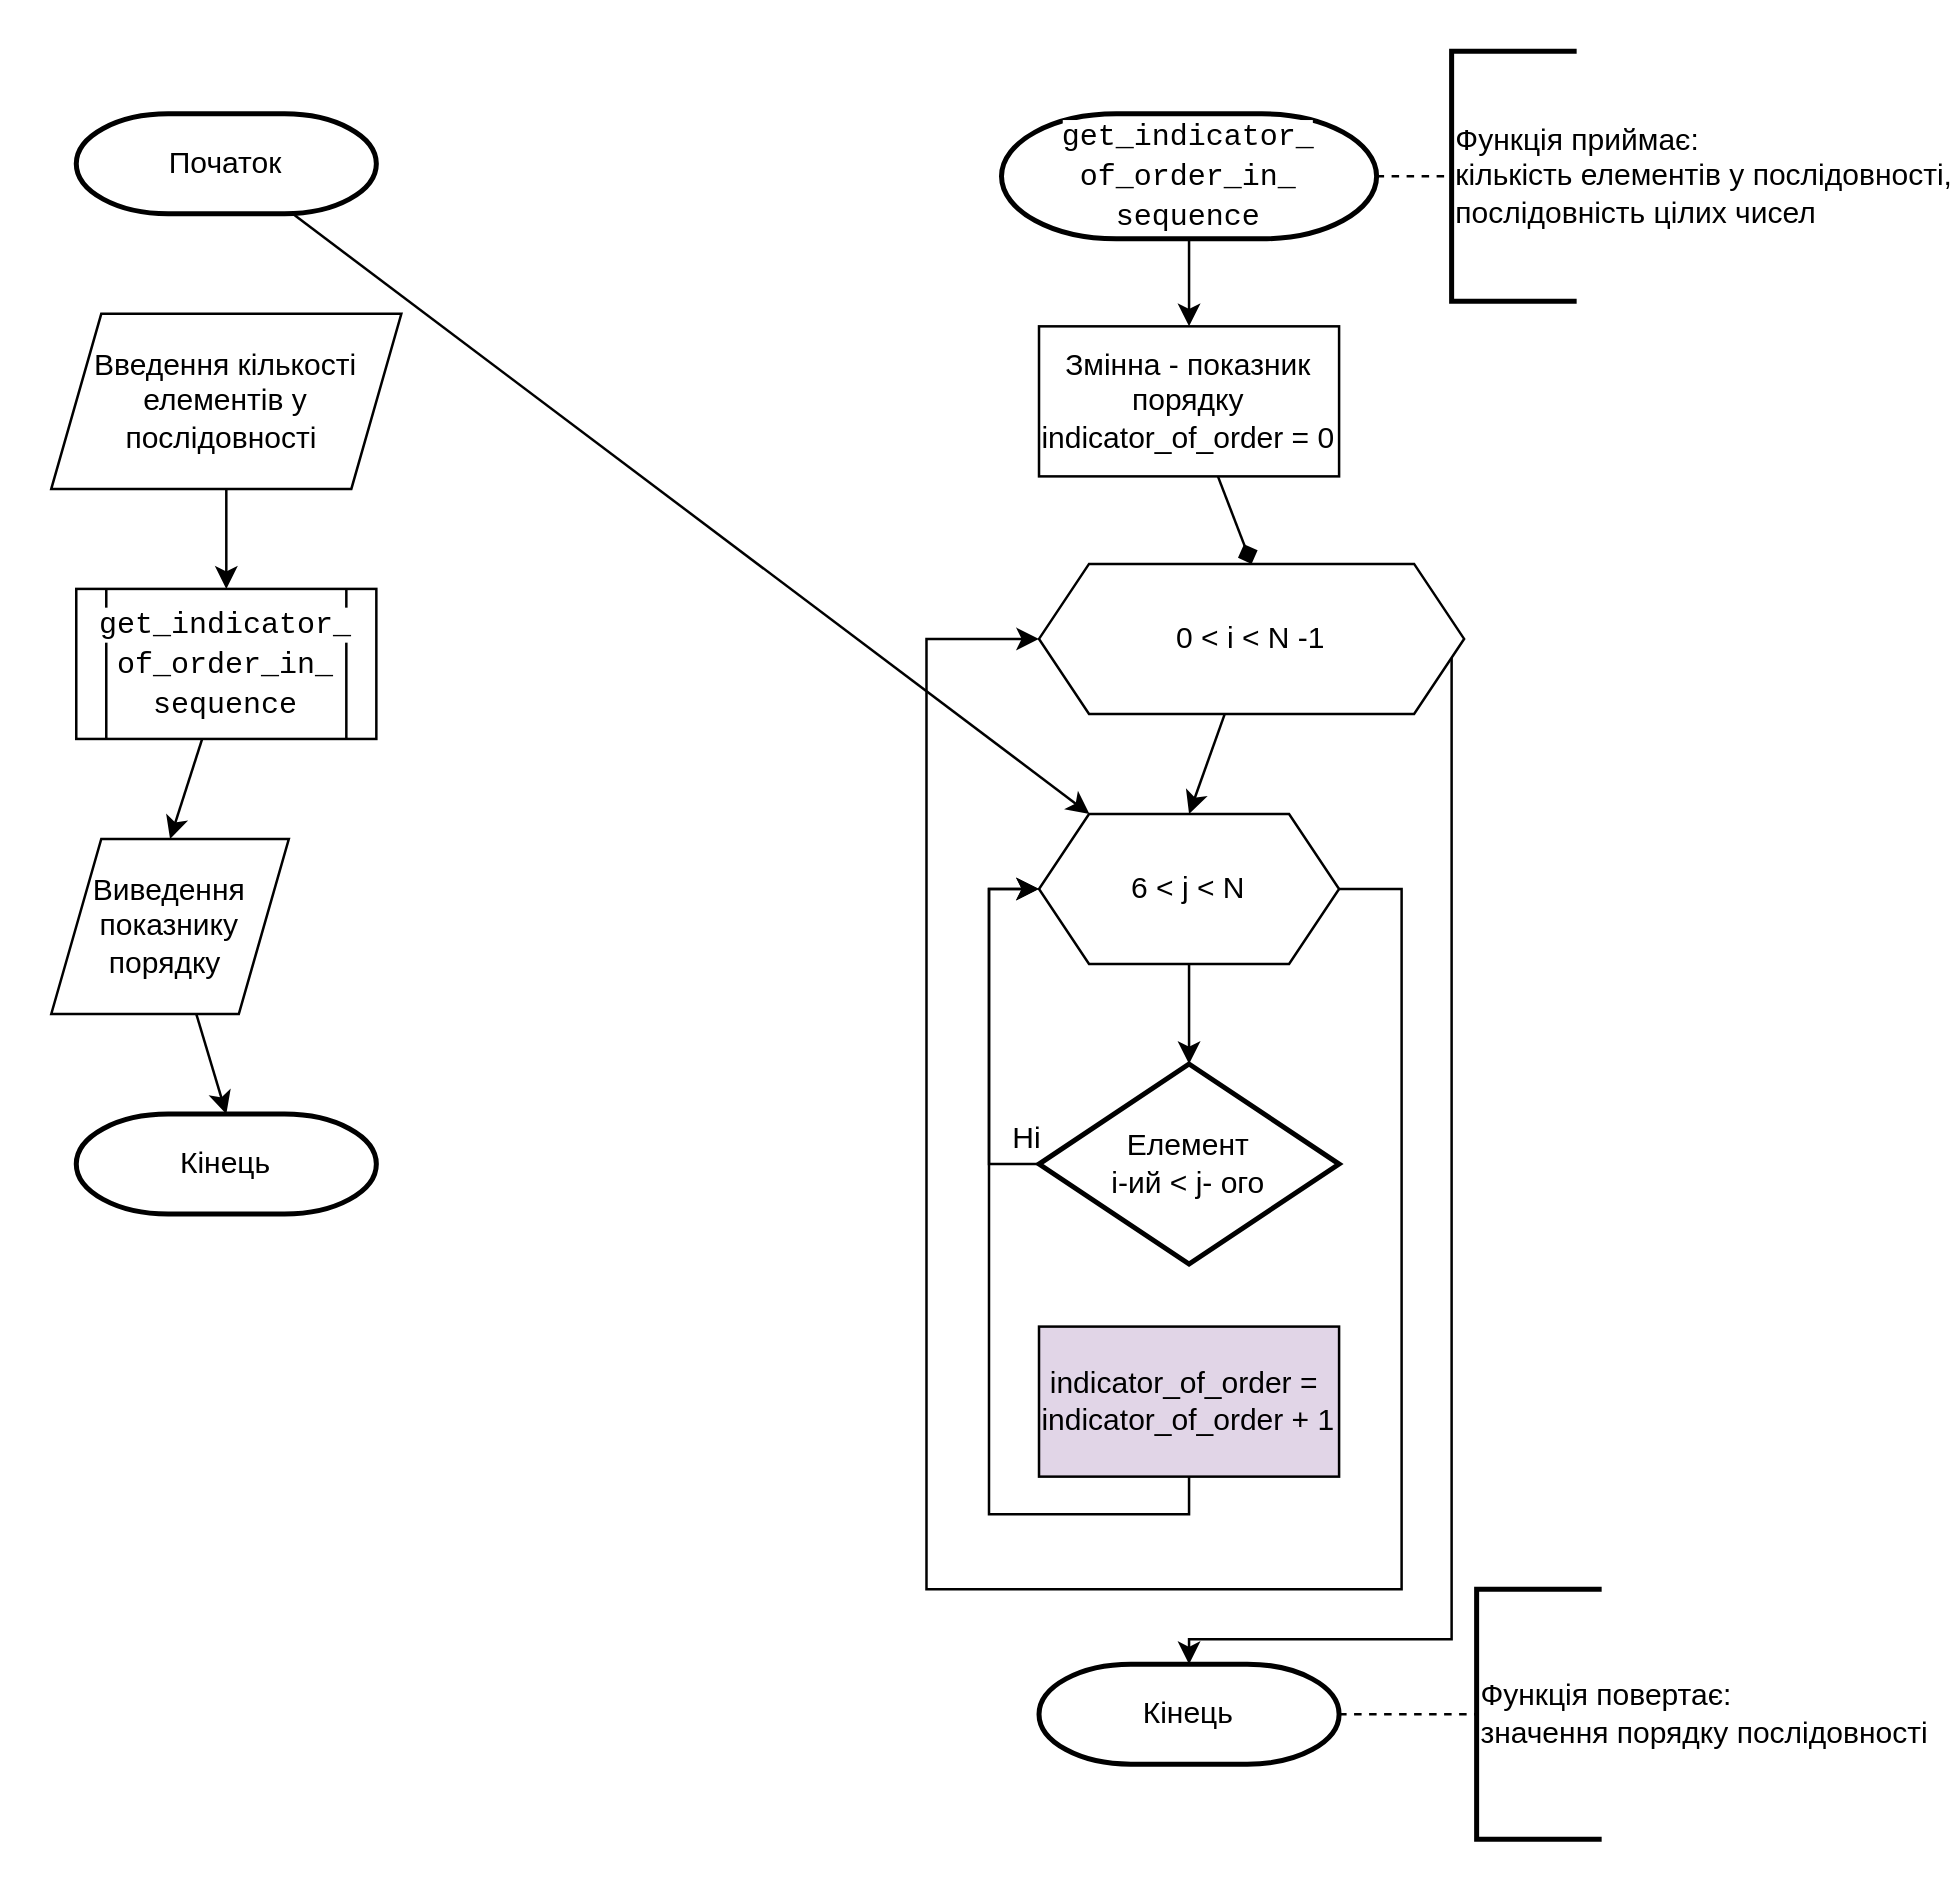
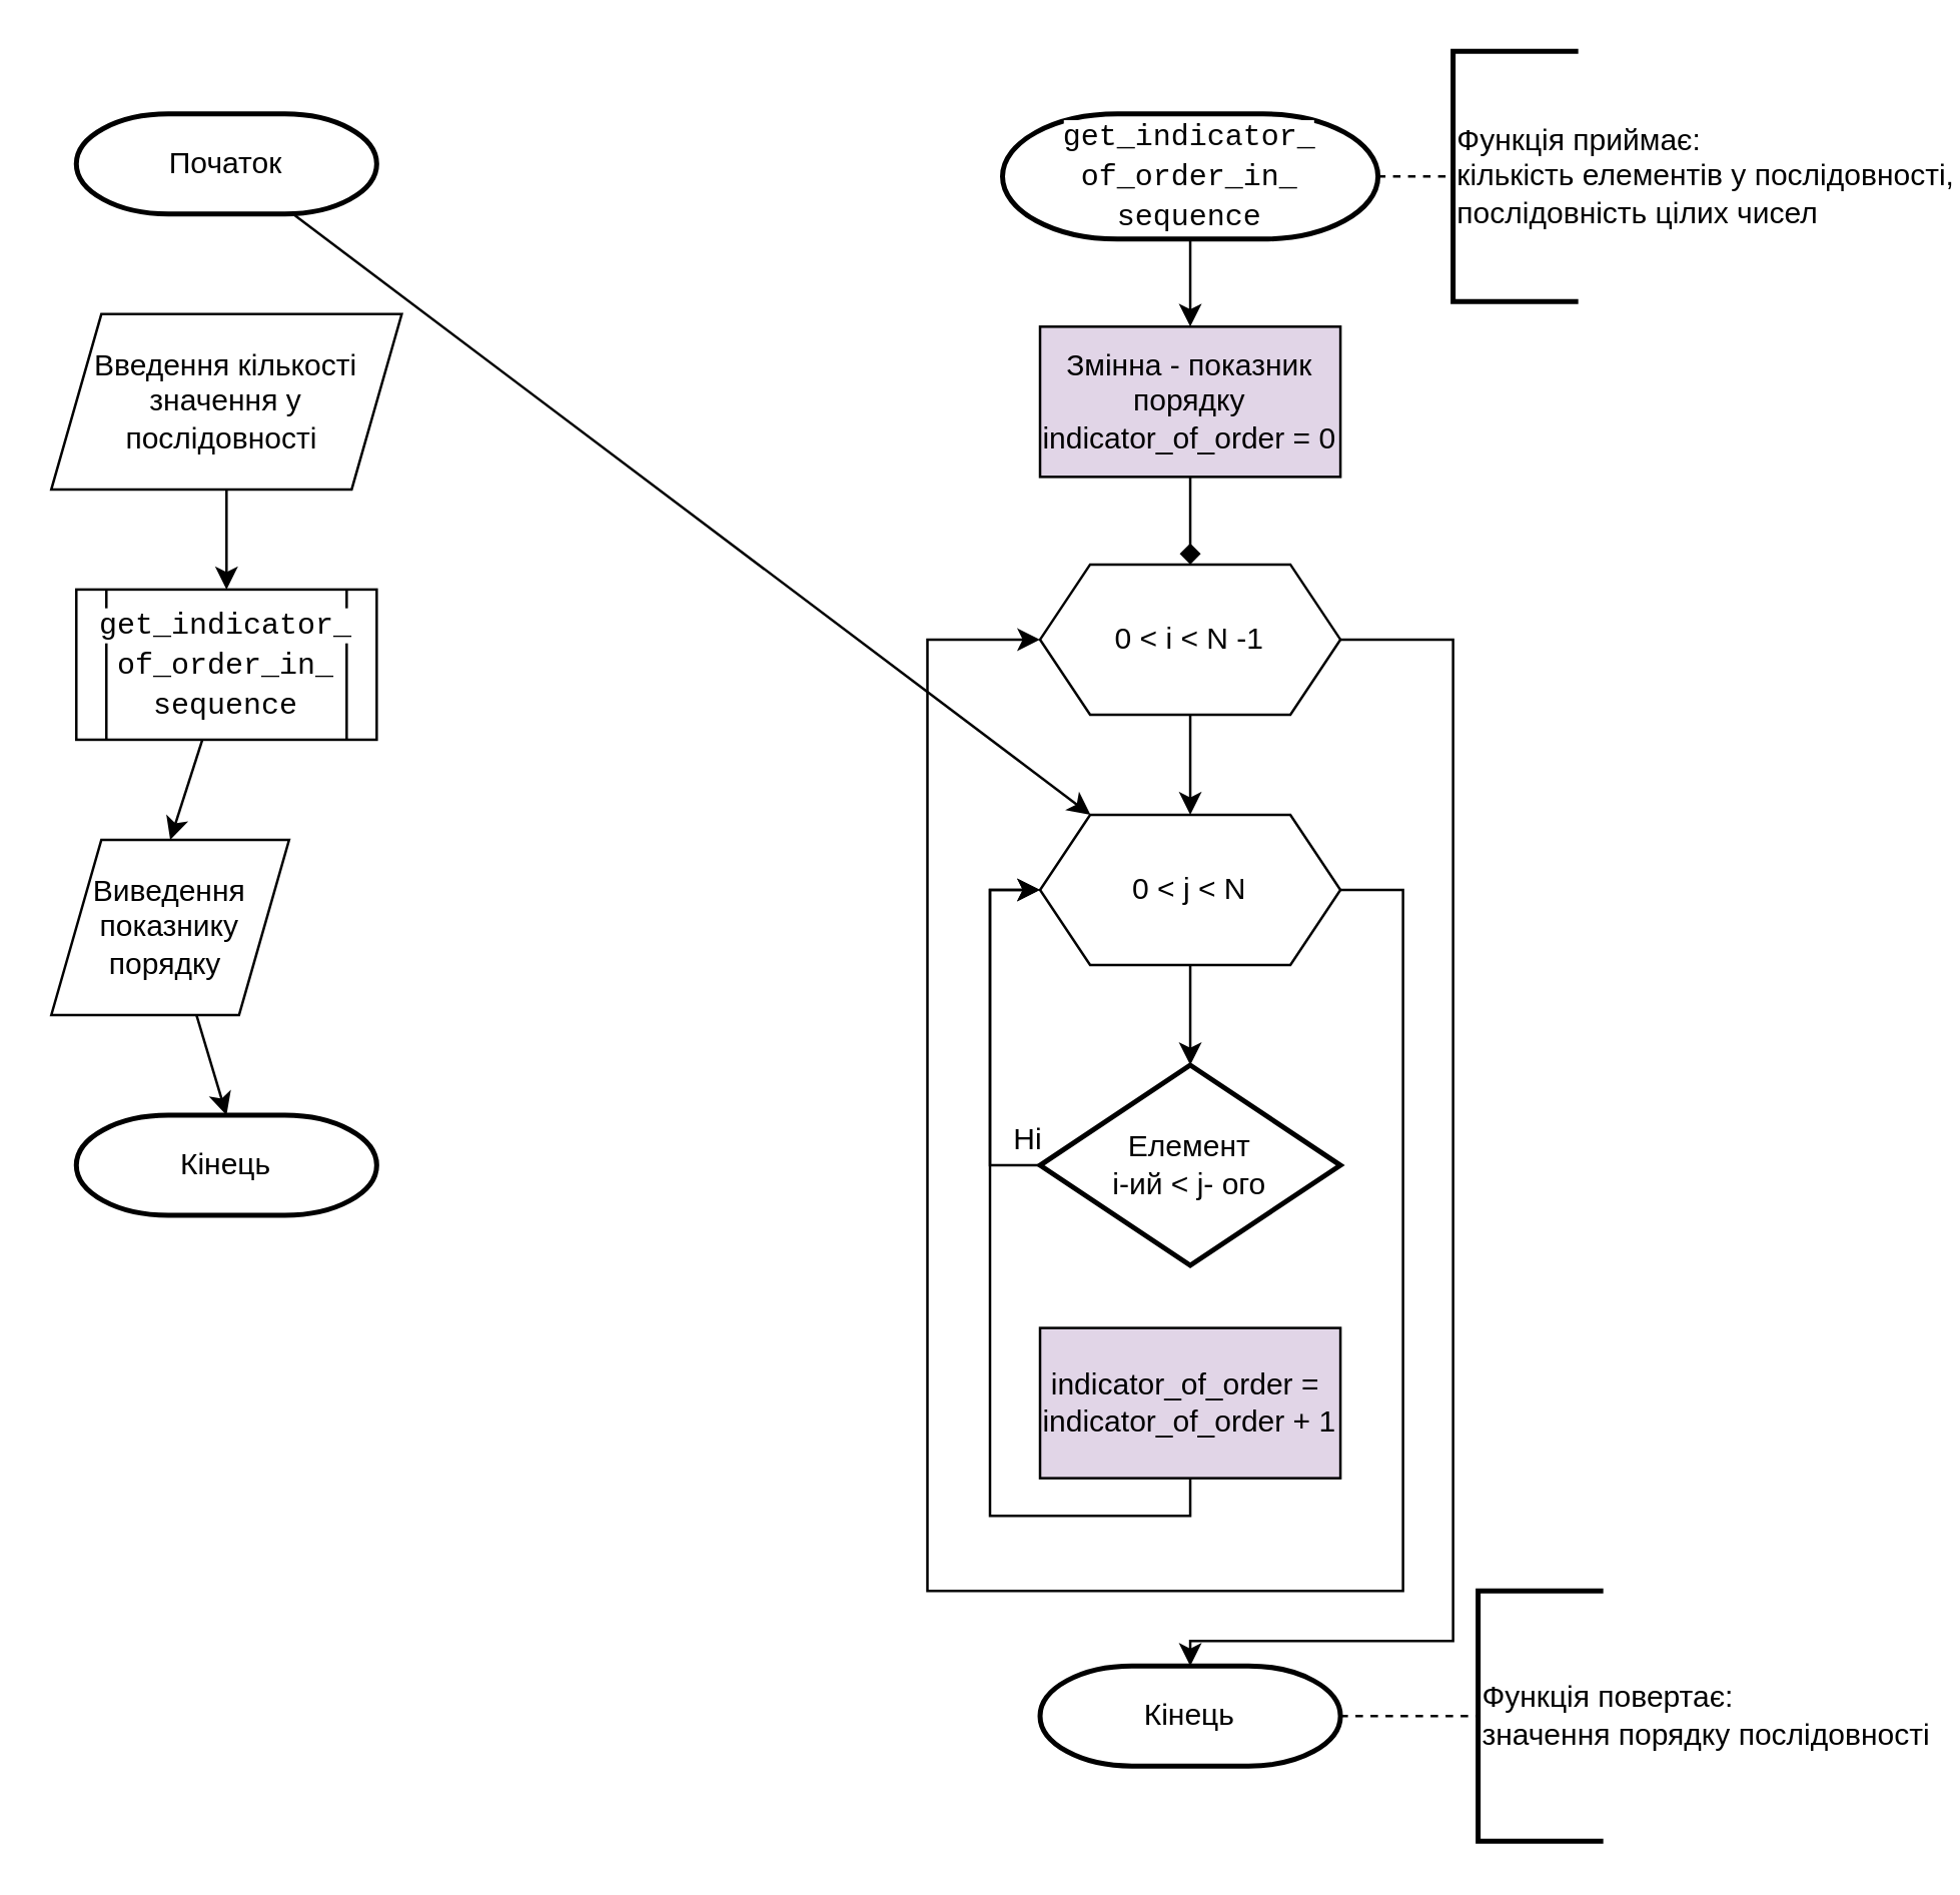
  <mxCell id="0" />
  <mxCell id="1" parent="0" />
  <mxCell id="2" style="edgeStyle=none;rounded=0;orthogonalLoop=1;jettySize=auto;html=1;endArrow=classic;endFill=1;strokeColor=#000000;" edge="1" parent="1" source="3" target="20"><mxGeometry relative="1" as="geometry" /></mxCell>
  <mxCell id="3" value="Початок" style="strokeWidth=2;html=1;shape=mxgraph.flowchart.terminator;whiteSpace=wrap;" vertex="1" parent="1"><mxGeometry x="30" y="45" width="120" height="40" as="geometry" /></mxCell>
  <mxCell id="4" style="edgeStyle=none;rounded=0;orthogonalLoop=1;jettySize=auto;html=1;entryX=0.5;entryY=0;entryDx=0;entryDy=0;endArrow=classic;endFill=1;strokeColor=#000000;" edge="1" parent="1" source="5" target="7"><mxGeometry relative="1" as="geometry" /></mxCell>
- <mxCell id="5" value="Введення кількості елементів у послідовності&amp;nbsp;" style="shape=parallelogram;perimeter=parallelogramPerimeter;whiteSpace=wrap;html=1;fixedSize=1;" vertex="1" parent="1"><mxGeometry x="20" y="125" width="140" height="70" as="geometry" /></mxCell>
+ <mxCell id="5" value="Введення кількості значення у послідовності&amp;nbsp;" style="shape=parallelogram;perimeter=parallelogramPerimeter;whiteSpace=wrap;html=1;fixedSize=1;" vertex="1" parent="1"><mxGeometry x="20" y="125" width="140" height="70" as="geometry" /></mxCell>
  <mxCell id="6" style="edgeStyle=none;rounded=0;orthogonalLoop=1;jettySize=auto;html=1;entryX=0.5;entryY=0;entryDx=0;entryDy=0;endArrow=classic;endFill=1;strokeColor=#000000;" edge="1" parent="1" source="7" target="9"><mxGeometry relative="1" as="geometry" /></mxCell>
  <mxCell id="7" value="&lt;div style=&quot;font-family: &amp;#34;consolas&amp;#34; , &amp;#34;courier new&amp;#34; , monospace ; line-height: 16px&quot;&gt;&lt;span style=&quot;background-color: rgb(255 , 255 , 255)&quot;&gt;get_indicator_&lt;/span&gt;&lt;/div&gt;&lt;div style=&quot;font-family: &amp;#34;consolas&amp;#34; , &amp;#34;courier new&amp;#34; , monospace ; line-height: 16px&quot;&gt;&lt;span style=&quot;background-color: rgb(255 , 255 , 255)&quot;&gt;of_order_in_&lt;/span&gt;&lt;/div&gt;&lt;div style=&quot;font-family: &amp;#34;consolas&amp;#34; , &amp;#34;courier new&amp;#34; , monospace ; line-height: 16px&quot;&gt;&lt;span style=&quot;background-color: rgb(255 , 255 , 255)&quot;&gt;sequence&lt;/span&gt;&lt;br&gt;&lt;/div&gt;" style="shape=process;whiteSpace=wrap;html=1;backgroundOutline=1;" vertex="1" parent="1"><mxGeometry x="30" y="235" width="120" height="60" as="geometry" /></mxCell>
  <mxCell id="8" style="edgeStyle=none;rounded=0;orthogonalLoop=1;jettySize=auto;html=1;entryX=0.5;entryY=0;entryDx=0;entryDy=0;entryPerimeter=0;endArrow=classic;endFill=1;strokeColor=#000000;" edge="1" parent="1" source="9" target="10"><mxGeometry relative="1" as="geometry" /></mxCell>
  <mxCell id="9" value="Виведення &lt;br&gt;показнику порядку&amp;nbsp;" style="shape=parallelogram;perimeter=parallelogramPerimeter;whiteSpace=wrap;html=1;fixedSize=1;" vertex="1" parent="1"><mxGeometry x="20" y="335" width="95" height="70" as="geometry" /></mxCell>
  <mxCell id="10" value="Кінець" style="strokeWidth=2;html=1;shape=mxgraph.flowchart.terminator;whiteSpace=wrap;" vertex="1" parent="1"><mxGeometry x="30" y="445" width="120" height="40" as="geometry" /></mxCell>
  <mxCell id="11" style="edgeStyle=none;rounded=0;orthogonalLoop=1;jettySize=auto;html=1;entryX=0;entryY=0.5;entryDx=0;entryDy=0;entryPerimeter=0;endArrow=none;endFill=0;strokeColor=#000000;dashed=1;" edge="1" parent="1" source="13" target="14"><mxGeometry relative="1" as="geometry" /></mxCell>
  <mxCell id="12" style="edgeStyle=none;rounded=0;orthogonalLoop=1;jettySize=auto;html=1;entryX=0.5;entryY=0;entryDx=0;entryDy=0;endArrow=classic;endFill=1;strokeColor=#000000;" edge="1" parent="1" source="13" target="24"><mxGeometry relative="1" as="geometry" /></mxCell>
  <mxCell id="13" value="&lt;div style=&quot;font-family: &amp;#34;consolas&amp;#34; , &amp;#34;courier new&amp;#34; , monospace ; line-height: 16px&quot;&gt;&lt;span style=&quot;background-color: rgb(255 , 255 , 255)&quot;&gt;get_indicator_&lt;/span&gt;&lt;/div&gt;&lt;div style=&quot;font-family: &amp;#34;consolas&amp;#34; , &amp;#34;courier new&amp;#34; , monospace ; line-height: 16px&quot;&gt;&lt;span style=&quot;background-color: rgb(255 , 255 , 255)&quot;&gt;of_order_in_&lt;/span&gt;&lt;/div&gt;&lt;div style=&quot;font-family: &amp;#34;consolas&amp;#34; , &amp;#34;courier new&amp;#34; , monospace ; line-height: 16px&quot;&gt;&lt;span style=&quot;background-color: rgb(255 , 255 , 255)&quot;&gt;sequence&lt;/span&gt;&lt;/div&gt;" style="strokeWidth=2;html=1;shape=mxgraph.flowchart.terminator;whiteSpace=wrap;" vertex="1" parent="1"><mxGeometry x="400" y="45" width="150" height="50" as="geometry" /></mxCell>
  <mxCell id="14" value="Функція приймає:&lt;br&gt;кількість елементів у послідовності,&lt;br&gt;послідовність цілих чисел" style="strokeWidth=2;html=1;shape=mxgraph.flowchart.annotation_1;align=left;pointerEvents=1;" vertex="1" parent="1"><mxGeometry x="580" y="20" width="50" height="100" as="geometry" /></mxCell>
  <mxCell id="15" style="edgeStyle=none;rounded=0;orthogonalLoop=1;jettySize=auto;html=1;entryX=0.5;entryY=0;entryDx=0;entryDy=0;endArrow=classic;endFill=1;strokeColor=#000000;" edge="1" parent="1" source="17" target="20"><mxGeometry relative="1" as="geometry" /></mxCell>
  <mxCell id="16" style="edgeStyle=orthogonalEdgeStyle;rounded=0;orthogonalLoop=1;jettySize=auto;html=1;endArrow=classic;endFill=1;strokeColor=#000000;entryX=0.5;entryY=0;entryDx=0;entryDy=0;entryPerimeter=0;" edge="1" parent="1" source="17" target="28"><mxGeometry relative="1" as="geometry"><mxPoint x="590" y="655" as="targetPoint" /><Array as="points"><mxPoint x="580" y="255" /><mxPoint x="580" y="655" /><mxPoint x="475" y="655" /></Array></mxGeometry></mxCell>
- <mxCell id="17" value="0 &amp;lt; i &amp;lt; N -1" style="shape=hexagon;perimeter=hexagonPerimeter2;whiteSpace=wrap;html=1;fixedSize=1;" vertex="1" parent="1"><mxGeometry x="415" y="225" width="170" height="60" as="geometry" /></mxCell>
+ <mxCell id="17" value="0 &amp;lt; i &amp;lt; N -1" style="shape=hexagon;perimeter=hexagonPerimeter2;whiteSpace=wrap;html=1;fixedSize=1;" vertex="1" parent="1"><mxGeometry x="415" y="225" width="120" height="60" as="geometry" /></mxCell>
  <mxCell id="18" style="edgeStyle=none;rounded=0;orthogonalLoop=1;jettySize=auto;html=1;entryX=0.5;entryY=0;entryDx=0;entryDy=0;entryPerimeter=0;endArrow=classic;endFill=1;strokeColor=#000000;" edge="1" parent="1" source="20" target="22"><mxGeometry relative="1" as="geometry" /></mxCell>
  <mxCell id="19" style="edgeStyle=orthogonalEdgeStyle;rounded=0;orthogonalLoop=1;jettySize=auto;html=1;endArrow=classic;endFill=1;strokeColor=#000000;entryX=0;entryY=0.5;entryDx=0;entryDy=0;" edge="1" parent="1" source="20" target="17"><mxGeometry relative="1" as="geometry"><mxPoint x="370" y="255" as="targetPoint" /><Array as="points"><mxPoint x="560" y="355" /><mxPoint x="560" y="635" /><mxPoint x="370" y="635" /><mxPoint x="370" y="255" /></Array></mxGeometry></mxCell>
- <mxCell id="20" value="6 &amp;lt; j &amp;lt; N" style="shape=hexagon;perimeter=hexagonPerimeter2;whiteSpace=wrap;html=1;fixedSize=1;" vertex="1" parent="1"><mxGeometry x="415" y="325" width="120" height="60" as="geometry" /></mxCell>
+ <mxCell id="20" value="0 &amp;lt; j &amp;lt; N" style="shape=hexagon;perimeter=hexagonPerimeter2;whiteSpace=wrap;html=1;fixedSize=1;" vertex="1" parent="1"><mxGeometry x="415" y="325" width="120" height="60" as="geometry" /></mxCell>
  <mxCell id="21" style="edgeStyle=orthogonalEdgeStyle;rounded=0;orthogonalLoop=1;jettySize=auto;html=1;entryX=0;entryY=0.5;entryDx=0;entryDy=0;endArrow=classic;endFill=1;strokeColor=#000000;" edge="1" parent="1" source="22" target="20"><mxGeometry relative="1" as="geometry"><Array as="points"><mxPoint x="395" y="465" /><mxPoint x="395" y="355" /></Array></mxGeometry></mxCell>
  <mxCell id="22" value="Елемент &lt;br&gt;i-ий &amp;lt; j- ого" style="strokeWidth=2;html=1;shape=mxgraph.flowchart.decision;whiteSpace=wrap;" vertex="1" parent="1"><mxGeometry x="415" y="425" width="120" height="80" as="geometry" /></mxCell>
  <mxCell id="23" style="edgeStyle=none;rounded=0;orthogonalLoop=1;jettySize=auto;html=1;entryX=0.5;entryY=0;entryDx=0;entryDy=0;endArrow=diamond;endFill=1;strokeColor=#000000;" edge="1" parent="1" source="24" target="17"><mxGeometry relative="1" as="geometry" /></mxCell>
- <mxCell id="24" value="Змінна - показник порядку&lt;br&gt;indicator_of_order = 0" style="rounded=0;whiteSpace=wrap;html=1;" vertex="1" parent="1"><mxGeometry x="415" y="130" width="120" height="60" as="geometry" /></mxCell>
+ <mxCell id="24" value="Змінна - показник порядку&lt;br&gt;indicator_of_order = 0" style="rounded=0;whiteSpace=wrap;html=1;fillColor=#e1d5e7;" vertex="1" parent="1"><mxGeometry x="415" y="130" width="120" height="60" as="geometry" /></mxCell>
  <mxCell id="25" style="edgeStyle=orthogonalEdgeStyle;rounded=0;orthogonalLoop=1;jettySize=auto;html=1;endArrow=classic;endFill=1;strokeColor=#000000;" edge="1" parent="1" source="26"><mxGeometry relative="1" as="geometry"><mxPoint x="415" y="355" as="targetPoint" /><Array as="points"><mxPoint x="475" y="605" /><mxPoint x="395" y="605" /><mxPoint x="395" y="355" /></Array></mxGeometry></mxCell>
  <mxCell id="26" value="indicator_of_order =&amp;nbsp;&lt;br&gt;indicator_of_order + 1" style="rounded=0;whiteSpace=wrap;html=1;fillColor=#e1d5e7;" vertex="1" parent="1"><mxGeometry x="415" y="530" width="120" height="60" as="geometry" /></mxCell>
  <mxCell id="27" value="Ні" style="text;html=1;align=center;verticalAlign=middle;resizable=0;points=[];autosize=1;" vertex="1" parent="1"><mxGeometry x="395" y="445" width="30" height="20" as="geometry" /></mxCell>
  <mxCell id="28" value="Кінець" style="strokeWidth=2;html=1;shape=mxgraph.flowchart.terminator;whiteSpace=wrap;" vertex="1" parent="1"><mxGeometry x="415" y="665" width="120" height="40" as="geometry" /></mxCell>
  <mxCell id="29" style="edgeStyle=none;rounded=0;orthogonalLoop=1;jettySize=auto;html=1;entryX=0;entryY=0.5;entryDx=0;entryDy=0;entryPerimeter=0;endArrow=none;endFill=0;strokeColor=#000000;dashed=1;" edge="1" parent="1" target="30"><mxGeometry relative="1" as="geometry"><mxPoint x="535" y="685" as="sourcePoint" /></mxGeometry></mxCell>
  <mxCell id="30" value="Функція повертає:&lt;br&gt;значення порядку послідовності" style="strokeWidth=2;html=1;shape=mxgraph.flowchart.annotation_1;align=left;pointerEvents=1;" vertex="1" parent="1"><mxGeometry x="590" y="635" width="50" height="100" as="geometry" /></mxCell>
